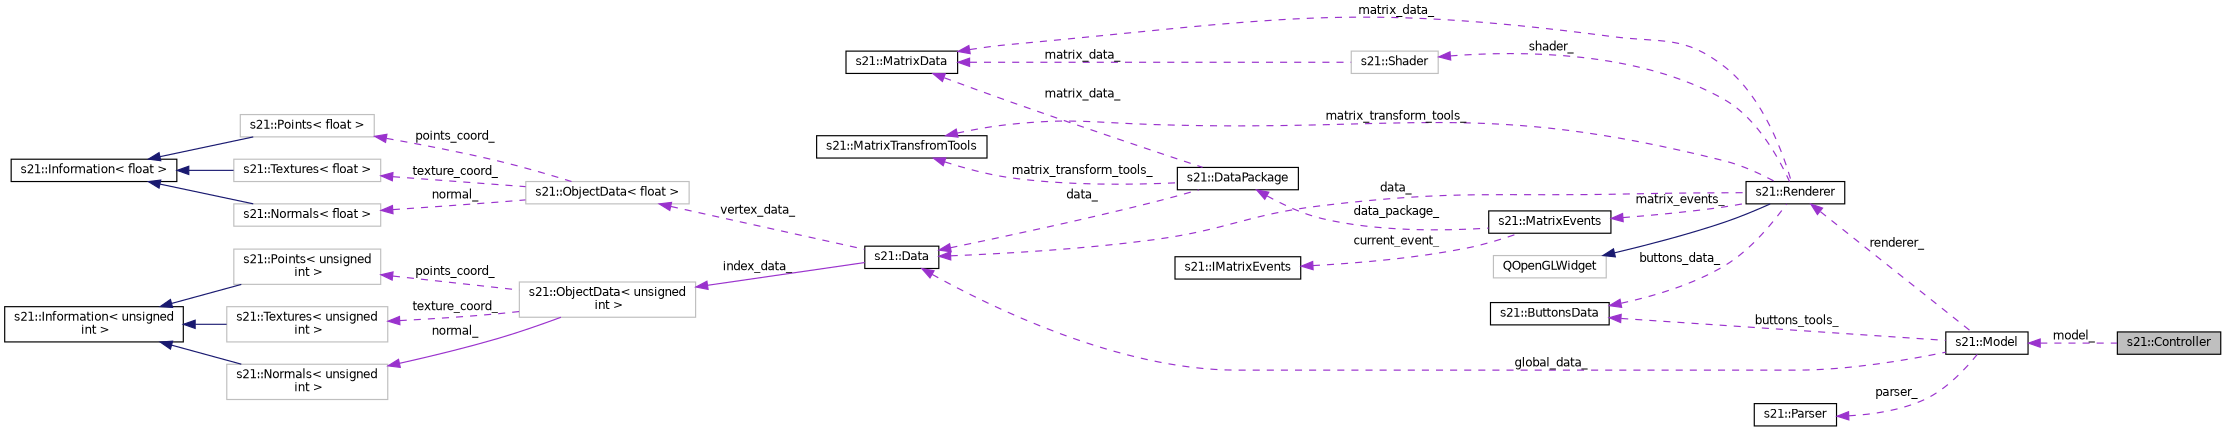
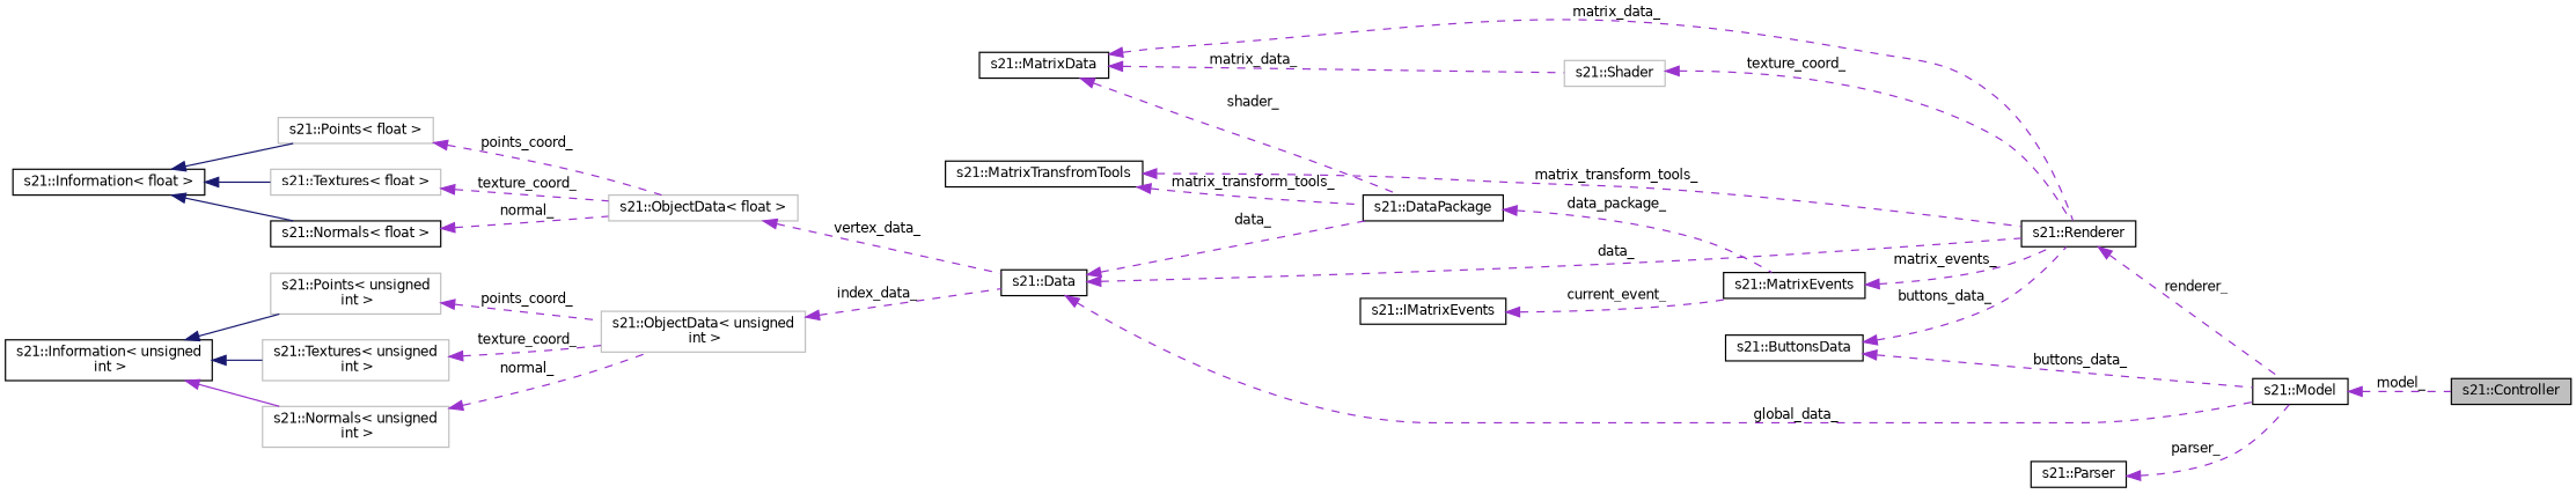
  digraph {
    rankdir=LR
    node [color=black fillcolor=white fontname=Helvetica fontsize=10 shape=record style=filled]
    edge [color=darkorchid3 dir=back fontname=Helvetica fontsize=10 labelfontname=Helvetica labelfontsize=10 style=dashed]
    n1 [fillcolor=grey75 fontcolor=black height=0.2 label="s21::Controller" width=0.4]
    n2 [height=0.2 label="s21::Model" width=0.4]
    n3 [height=0.2 label="s21::Data" width=0.4]
    n4 [height=0.2 label="s21::Renderer" width=0.4]
    n5 [height=0.2 label="s21::DataPackage" width=0.4]
    n6 [height=0.2 label="s21::MatrixEvents" width=0.4]
    n7 [color=grey75 height=0.2 label="s21::ObjectData\< float \>" width=0.4]
    n8 [color=grey75 height=0.2 label="s21::Points\< float \>" width=0.4]
    n9 [height=0.2 label="s21::Information\< float \>" width=0.4]
    n10 [color=grey75 height=0.2 label="s21::Textures\< float \>" width=0.4]
-   n11 [color=grey75 height=0.2 label="s21::Normals\< float \>" width=0.4]
+   n11 [height=0.2 label="s21::Normals\< float \>" width=0.4]
    n12 [color=grey75 height=0.2 label="s21::ObjectData\< unsigned\l int \>" width=0.4]
    n13 [color=grey75 height=0.2 label="s21::Points\< unsigned\l int \>" width=0.4]
    n14 [height=0.2 label="s21::Information\< unsigned\l int \>" width=0.4]
    n15 [color=grey75 height=0.2 label="s21::Textures\< unsigned\l int \>" width=0.4]
    n16 [color=grey75 height=0.2 label="s21::Normals\< unsigned\l int \>" width=0.4]
    n17 [height=0.2 label="s21::Parser" width=0.4]
-   n18 [color=grey75 height=0.2 label=QOpenGLWidget width=0.4]
    n19 [height=0.2 label="s21::ButtonsData" width=0.4]
    n20 [height=0.2 label="s21::MatrixTransfromTools" width=0.4]
    n21 [height=0.2 label="s21::MatrixData" width=0.4]
    n22 [color=grey75 height=0.2 label="s21::Shader" width=0.4]
    n23 [height=0.2 label="s21::IMatrixEvents" width=0.4]
    n2 -> n1 [label=" model_"]
    n3 -> n2 [label=" global_data_"]
    n3 -> n4 [label=" data_"]
    n3 -> n5 [label=" data_"]
    n4 -> n2 [label=" renderer_"]
    n5 -> n6 [label=" data_package_"]
    n6 -> n4 [label=" matrix_events_"]
    n7 -> n3 [label=" vertex_data_"]
    n8 -> n7 [label=" points_coord_"]
    n9 -> n8 [color=midnightblue style=solid]
    n9 -> n10 [color=midnightblue style=solid]
    n9 -> n11 [color=midnightblue style=solid]
    n10 -> n7 [label=" texture_coord_"]
    n11 -> n7 [label=" normal_"]
-   n12 -> n3 [label=" index_data_" style=solid]
+   n12 -> n3 [label=" index_data_"]
    n13 -> n12 [label=" points_coord_"]
    n14 -> n13 [color=midnightblue style=solid]
    n14 -> n15 [color=midnightblue style=solid]
-   n14 -> n16 [color=midnightblue style=solid]
+   n14 -> n16 [style=solid]
    n15 -> n12 [label=" texture_coord_"]
-   n16 -> n12 [label=" normal_" style=solid]
+   n16 -> n12 [label=" normal_"]
    n17 -> n2 [label=" parser_"]
-   n18 -> n4 [color=midnightblue style=solid]
-   n19 -> n2 [label=" buttons_tools_"]
+   n19 -> n2 [label=" buttons_data_"]
    n19 -> n4 [label=" buttons_data_"]
    n20 -> n4 [label=" matrix_transform_tools_"]
    n20 -> n5 [label=" matrix_transform_tools_"]
    n21 -> n4 [label=" matrix_data_"]
-   n21 -> n5 [label=" matrix_data_"]
+   n21 -> n5 [label=" shader_"]
    n21 -> n22 [label=" matrix_data_"]
-   n22 -> n4 [label=" shader_"]
+   n22 -> n4 [label=" texture_coord_"]
    n23 -> n6 [label=" current_event_"]
  }
